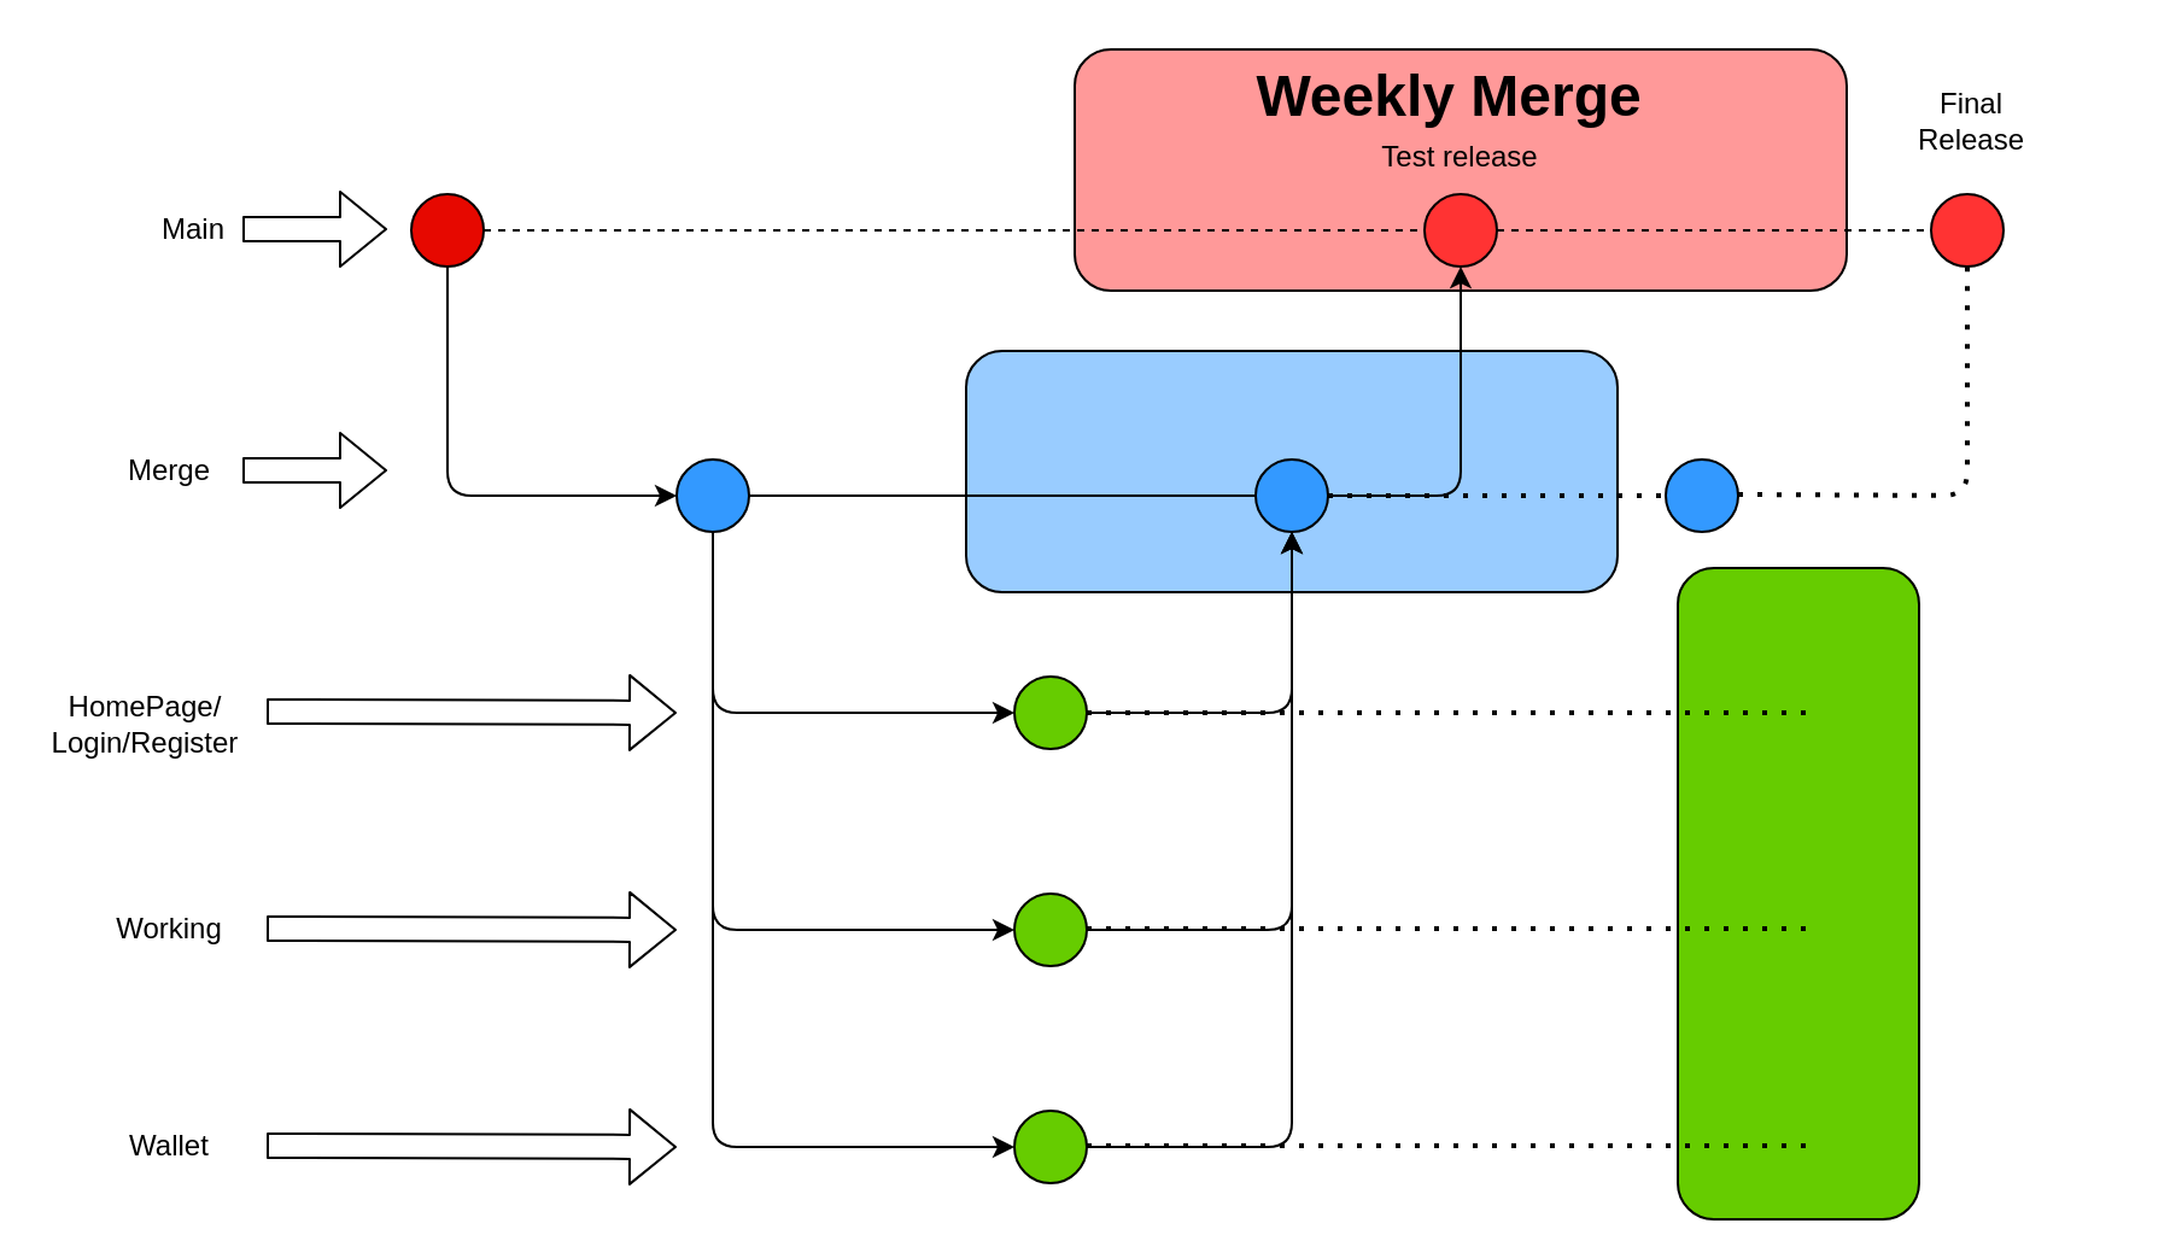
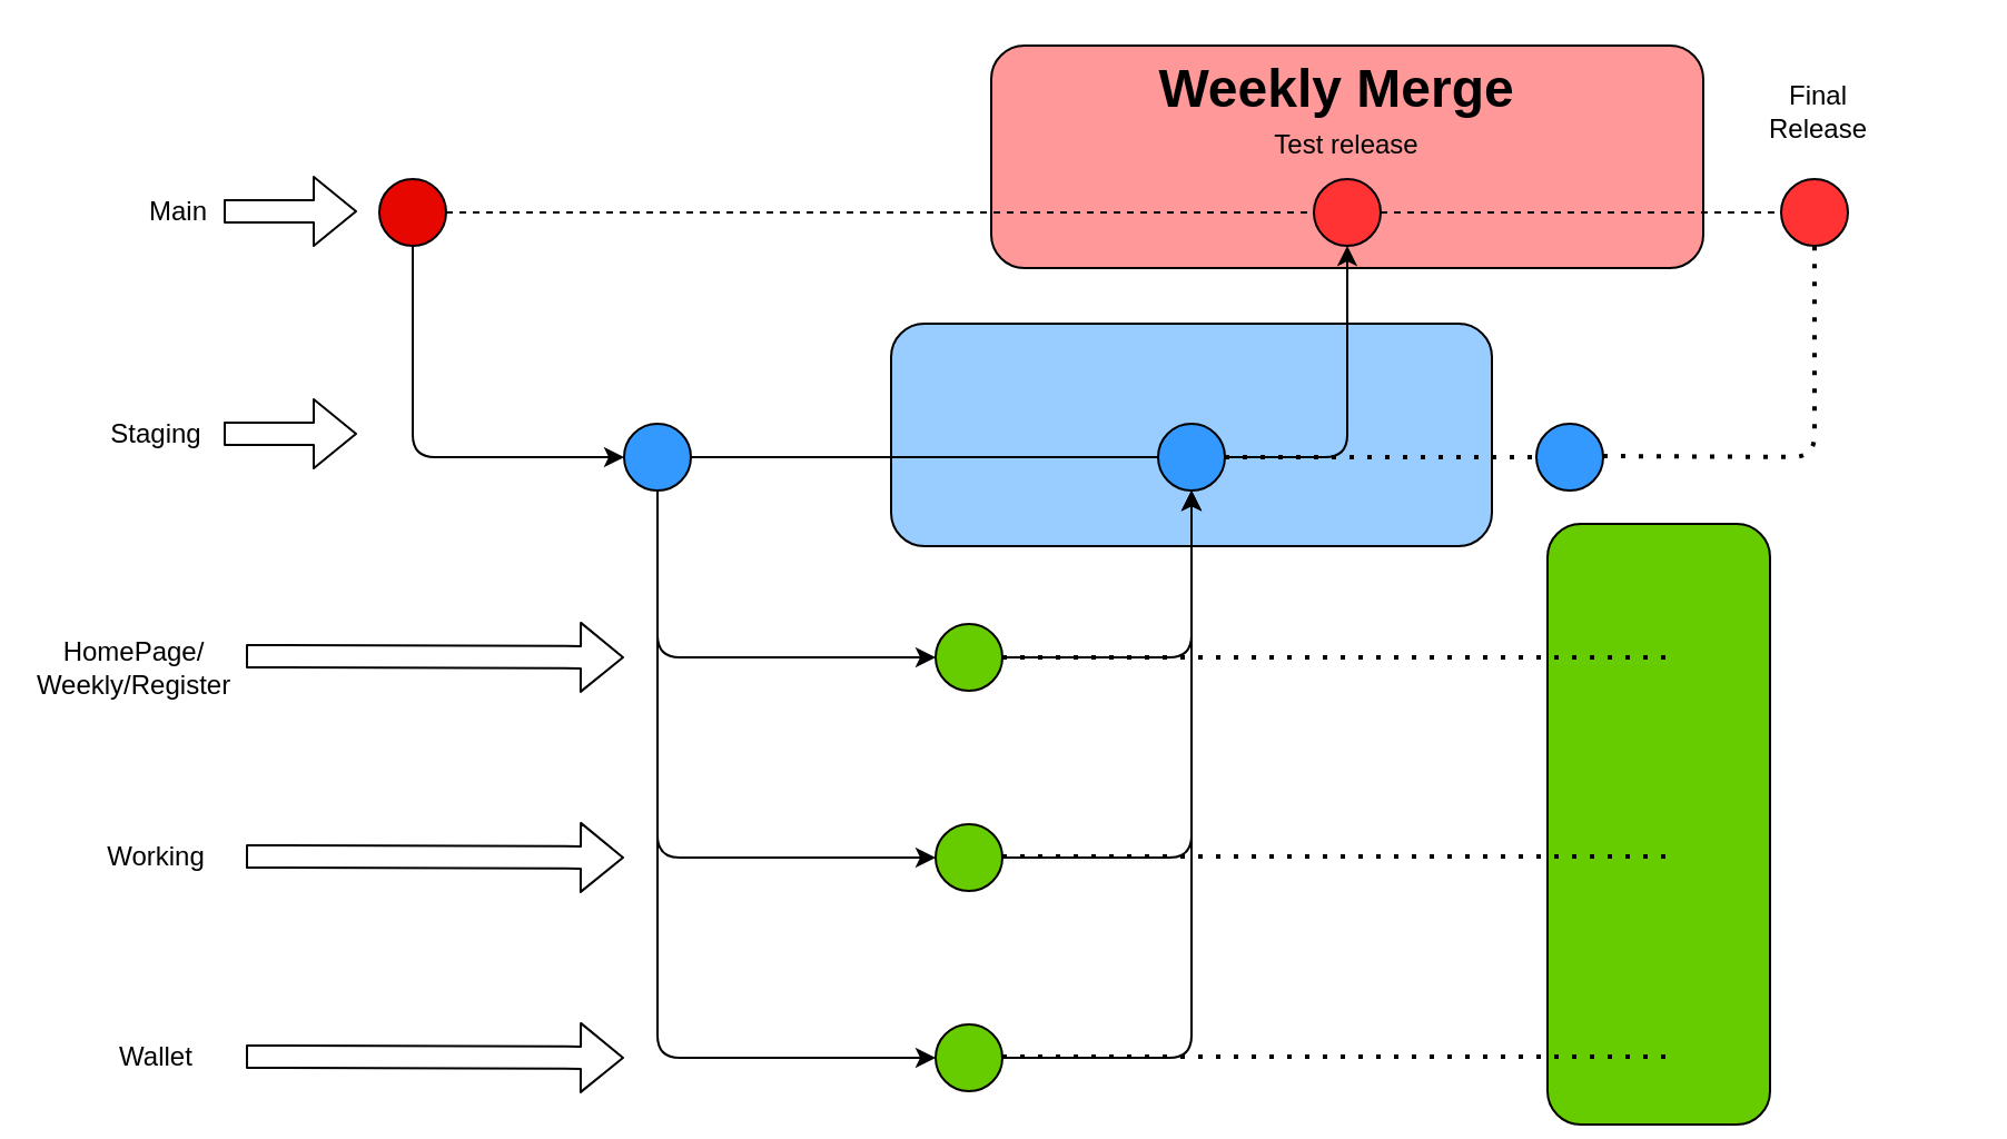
  <mxCell id="0" />
  <mxCell id="1" parent="0" />
  <mxCell id="2" value="" style="rounded=1;whiteSpace=wrap;html=1;rotation=90;fillColor=#66CC00;" vertex="1" parent="1"><mxGeometry x="610" y="320" width="270" height="100" as="geometry" /></mxCell>
  <mxCell id="3" value="" style="rounded=1;whiteSpace=wrap;html=1;fillColor=#99CCFF;" vertex="1" parent="1"><mxGeometry x="400" y="145" width="270" height="100" as="geometry" /></mxCell>
  <mxCell id="4" value="" style="rounded=1;whiteSpace=wrap;html=1;fillColor=#FF9999;" vertex="1" parent="1"><mxGeometry x="445" y="20" width="320" height="100" as="geometry" /></mxCell>
  <mxCell id="5" value="" style="ellipse;whiteSpace=wrap;html=1;aspect=fixed;fillColor=#E60800;" vertex="1" parent="1"><mxGeometry x="170" y="80" width="30" height="30" as="geometry" /></mxCell>
  <mxCell id="6" value="" style="endArrow=none;dashed=1;html=1;entryX=0;entryY=0.5;entryDx=0;entryDy=0;exitX=1;exitY=0.5;exitDx=0;exitDy=0;startArrow=none;" edge="1" parent="1" source="27" target="7"><mxGeometry width="50" height="50" relative="1" as="geometry"><mxPoint x="200" y="90" as="sourcePoint" /><mxPoint x="430" y="90" as="targetPoint" /></mxGeometry></mxCell>
  <mxCell id="7" value="" style="ellipse;whiteSpace=wrap;html=1;aspect=fixed;fillColor=#FF3333;" vertex="1" parent="1"><mxGeometry x="800" y="80" width="30" height="30" as="geometry" /></mxCell>
  <mxCell id="8" value="" style="endArrow=classic;html=1;exitX=0.5;exitY=1;exitDx=0;exitDy=0;entryX=0;entryY=0.5;entryDx=0;entryDy=0;" edge="1" parent="1" source="5" target="9"><mxGeometry width="50" height="50" relative="1" as="geometry"><mxPoint x="520" y="320" as="sourcePoint" /><mxPoint x="280" y="200" as="targetPoint" /><Array as="points"><mxPoint x="185" y="205" /></Array></mxGeometry></mxCell>
  <mxCell id="9" value="" style="ellipse;whiteSpace=wrap;html=1;aspect=fixed;fillColor=#3399FF;" vertex="1" parent="1"><mxGeometry x="280" y="190" width="30" height="30" as="geometry" /></mxCell>
  <mxCell id="10" value="" style="ellipse;whiteSpace=wrap;html=1;aspect=fixed;fillColor=#66CC00;" vertex="1" parent="1"><mxGeometry x="420" y="460" width="30" height="30" as="geometry" /></mxCell>
  <mxCell id="11" value="" style="endArrow=classic;html=1;exitX=0.5;exitY=1;exitDx=0;exitDy=0;entryX=0;entryY=0.5;entryDx=0;entryDy=0;" edge="1" parent="1" source="9" target="12"><mxGeometry width="50" height="50" relative="1" as="geometry"><mxPoint x="520" y="320" as="sourcePoint" /><mxPoint x="420" y="290" as="targetPoint" /><Array as="points"><mxPoint x="295" y="295" /></Array></mxGeometry></mxCell>
  <mxCell id="12" value="" style="ellipse;whiteSpace=wrap;html=1;aspect=fixed;fillColor=#66CC00;" vertex="1" parent="1"><mxGeometry x="420" y="280" width="30" height="30" as="geometry" /></mxCell>
  <mxCell id="13" value="" style="ellipse;whiteSpace=wrap;html=1;aspect=fixed;fillColor=#66CC00;" vertex="1" parent="1"><mxGeometry x="420" y="370" width="30" height="30" as="geometry" /></mxCell>
  <mxCell id="14" value="" style="endArrow=classic;html=1;entryX=0;entryY=0.5;entryDx=0;entryDy=0;exitX=0.5;exitY=1;exitDx=0;exitDy=0;" edge="1" parent="1" source="9" target="13"><mxGeometry width="50" height="50" relative="1" as="geometry"><mxPoint x="300" y="290" as="sourcePoint" /><mxPoint x="300" y="390" as="targetPoint" /><Array as="points"><mxPoint x="295" y="385" /></Array></mxGeometry></mxCell>
  <mxCell id="15" value="Main" style="text;html=1;strokeColor=none;fillColor=none;align=center;verticalAlign=middle;whiteSpace=wrap;rounded=0;" vertex="1" parent="1"><mxGeometry x="50" y="80" width="60" height="30" as="geometry" /></mxCell>
  <mxCell id="16" value="" style="shape=flexArrow;endArrow=classic;html=1;" edge="1" parent="1"><mxGeometry width="50" height="50" relative="1" as="geometry"><mxPoint x="100" y="94.5" as="sourcePoint" /><mxPoint x="160" y="94.5" as="targetPoint" /></mxGeometry></mxCell>
  <mxCell id="17" value="" style="shape=flexArrow;endArrow=classic;html=1;" edge="1" parent="1"><mxGeometry width="50" height="50" relative="1" as="geometry"><mxPoint x="100" y="194.5" as="sourcePoint" /><mxPoint x="160" y="194.5" as="targetPoint" /></mxGeometry></mxCell>
  <mxCell id="18" value="" style="endArrow=classic;html=1;entryX=0;entryY=0.5;entryDx=0;entryDy=0;exitX=0.5;exitY=1;exitDx=0;exitDy=0;" edge="1" parent="1" source="9" target="10"><mxGeometry width="50" height="50" relative="1" as="geometry"><mxPoint x="300" y="220" as="sourcePoint" /><mxPoint x="570" y="190" as="targetPoint" /><Array as="points"><mxPoint x="295" y="475" /></Array></mxGeometry></mxCell>
- <mxCell id="19" value="Merge" style="text;html=1;strokeColor=none;fillColor=none;align=center;verticalAlign=middle;whiteSpace=wrap;rounded=0;" vertex="1" parent="1"><mxGeometry x="40" y="180" width="60" height="30" as="geometry" /></mxCell>
- <mxCell id="20" value="HomePage/&lt;br&gt;Login/Register" style="text;html=1;strokeColor=none;fillColor=none;align=center;verticalAlign=middle;whiteSpace=wrap;rounded=0;" vertex="1" parent="1"><mxGeometry x="20" y="280" width="80" height="40" as="geometry" /></mxCell>
+ <mxCell id="19" value="Staging" style="text;html=1;strokeColor=none;fillColor=none;align=center;verticalAlign=middle;whiteSpace=wrap;rounded=0;" vertex="1" parent="1"><mxGeometry x="40" y="180" width="60" height="30" as="geometry" /></mxCell>
+ <mxCell id="20" value="HomePage/&lt;br&gt;Weekly/Register" style="text;html=1;strokeColor=none;fillColor=none;align=center;verticalAlign=middle;whiteSpace=wrap;rounded=0;" vertex="1" parent="1"><mxGeometry x="20" y="280" width="80" height="40" as="geometry" /></mxCell>
  <mxCell id="21" value="" style="shape=flexArrow;endArrow=classic;html=1;" edge="1" parent="1"><mxGeometry width="50" height="50" relative="1" as="geometry"><mxPoint x="110" y="294.5" as="sourcePoint" /><mxPoint x="280" y="295" as="targetPoint" /></mxGeometry></mxCell>
  <mxCell id="22" value="" style="shape=flexArrow;endArrow=classic;html=1;" edge="1" parent="1"><mxGeometry width="50" height="50" relative="1" as="geometry"><mxPoint x="110" y="384.5" as="sourcePoint" /><mxPoint x="280" y="385" as="targetPoint" /></mxGeometry></mxCell>
  <mxCell id="23" value="" style="shape=flexArrow;endArrow=classic;html=1;" edge="1" parent="1"><mxGeometry width="50" height="50" relative="1" as="geometry"><mxPoint x="110" y="474.5" as="sourcePoint" /><mxPoint x="280" y="475" as="targetPoint" /></mxGeometry></mxCell>
  <mxCell id="24" value="Working" style="text;html=1;strokeColor=none;fillColor=none;align=center;verticalAlign=middle;whiteSpace=wrap;rounded=0;" vertex="1" parent="1"><mxGeometry x="40" y="370" width="60" height="30" as="geometry" /></mxCell>
  <mxCell id="25" value="Wallet" style="text;html=1;strokeColor=none;fillColor=none;align=center;verticalAlign=middle;whiteSpace=wrap;rounded=0;" vertex="1" parent="1"><mxGeometry x="40" y="460" width="60" height="30" as="geometry" /></mxCell>
  <mxCell id="26" value="" style="endArrow=none;dashed=1;html=1;entryX=0;entryY=0.5;entryDx=0;entryDy=0;exitX=1;exitY=0.5;exitDx=0;exitDy=0;" edge="1" parent="1" source="5" target="27"><mxGeometry width="50" height="50" relative="1" as="geometry"><mxPoint x="200" y="95" as="sourcePoint" /><mxPoint x="800" y="95" as="targetPoint" /></mxGeometry></mxCell>
  <mxCell id="27" value="" style="ellipse;whiteSpace=wrap;html=1;aspect=fixed;fillColor=#FF3333;" vertex="1" parent="1"><mxGeometry x="590" y="80" width="30" height="30" as="geometry" /></mxCell>
  <mxCell id="28" value="Test release" style="text;html=1;strokeColor=none;fillColor=none;align=center;verticalAlign=middle;whiteSpace=wrap;rounded=0;" vertex="1" parent="1"><mxGeometry x="570" y="50" width="70" height="30" as="geometry" /></mxCell>
  <mxCell id="29" value="" style="endArrow=classic;html=1;exitX=1;exitY=0.5;exitDx=0;exitDy=0;entryX=0.5;entryY=1;entryDx=0;entryDy=0;startArrow=none;" edge="1" parent="1" source="31" target="27"><mxGeometry width="50" height="50" relative="1" as="geometry"><mxPoint x="520" y="230" as="sourcePoint" /><mxPoint x="570" y="180" as="targetPoint" /><Array as="points"><mxPoint x="605" y="205" /></Array></mxGeometry></mxCell>
  <mxCell id="30" value="" style="endArrow=none;html=1;exitX=1;exitY=0.5;exitDx=0;exitDy=0;entryX=0;entryY=0.5;entryDx=0;entryDy=0;" edge="1" parent="1" source="9" target="31"><mxGeometry width="50" height="50" relative="1" as="geometry"><mxPoint x="310" y="205" as="sourcePoint" /><mxPoint x="605" y="110" as="targetPoint" /><Array as="points" /></mxGeometry></mxCell>
  <mxCell id="31" value="" style="ellipse;whiteSpace=wrap;html=1;aspect=fixed;fillColor=#3399FF;" vertex="1" parent="1"><mxGeometry x="520" y="190" width="30" height="30" as="geometry" /></mxCell>
  <mxCell id="32" value="" style="endArrow=classic;html=1;exitX=1;exitY=0.5;exitDx=0;exitDy=0;entryX=0.5;entryY=1;entryDx=0;entryDy=0;" edge="1" parent="1" source="12" target="31"><mxGeometry width="50" height="50" relative="1" as="geometry"><mxPoint x="520" y="230" as="sourcePoint" /><mxPoint x="570" y="180" as="targetPoint" /><Array as="points"><mxPoint x="535" y="295" /></Array></mxGeometry></mxCell>
  <mxCell id="33" value="" style="endArrow=classic;html=1;exitX=1;exitY=0.5;exitDx=0;exitDy=0;entryX=0.5;entryY=1;entryDx=0;entryDy=0;" edge="1" parent="1" target="31"><mxGeometry width="50" height="50" relative="1" as="geometry"><mxPoint x="450" y="385" as="sourcePoint" /><mxPoint x="535" y="310" as="targetPoint" /><Array as="points"><mxPoint x="535" y="385" /></Array></mxGeometry></mxCell>
  <mxCell id="34" value="" style="endArrow=classic;html=1;exitX=1;exitY=0.5;exitDx=0;exitDy=0;" edge="1" parent="1"><mxGeometry width="50" height="50" relative="1" as="geometry"><mxPoint x="450" y="475" as="sourcePoint" /><mxPoint x="535" y="220" as="targetPoint" /><Array as="points"><mxPoint x="535" y="475" /></Array></mxGeometry></mxCell>
  <mxCell id="35" value="" style="ellipse;whiteSpace=wrap;html=1;aspect=fixed;fillColor=#3399FF;" vertex="1" parent="1"><mxGeometry x="690" y="190" width="30" height="30" as="geometry" /></mxCell>
  <mxCell id="36" value="" style="endArrow=none;dashed=1;html=1;dashPattern=1 3;strokeWidth=2;entryX=0;entryY=0.5;entryDx=0;entryDy=0;exitX=1;exitY=0.5;exitDx=0;exitDy=0;" edge="1" parent="1" source="31" target="35"><mxGeometry width="50" height="50" relative="1" as="geometry"><mxPoint x="520" y="230" as="sourcePoint" /><mxPoint x="570" y="180" as="targetPoint" /></mxGeometry></mxCell>
  <mxCell id="37" value="" style="endArrow=none;dashed=1;html=1;dashPattern=1 3;strokeWidth=2;entryX=0.5;entryY=1;entryDx=0;entryDy=0;exitX=1;exitY=0.5;exitDx=0;exitDy=0;" edge="1" parent="1" target="7"><mxGeometry width="50" height="50" relative="1" as="geometry"><mxPoint x="720" y="204.5" as="sourcePoint" /><mxPoint x="860" y="204.5" as="targetPoint" /><Array as="points"><mxPoint x="815" y="205" /></Array></mxGeometry></mxCell>
  <mxCell id="38" value="Weekly Merge" style="text;strokeColor=none;fillColor=none;html=1;fontSize=24;fontStyle=1;verticalAlign=middle;align=center;" vertex="1" parent="1"><mxGeometry x="550" y="20" width="100" height="40" as="geometry" /></mxCell>
  <mxCell id="39" value="Final Release" style="text;html=1;strokeColor=none;fillColor=none;align=center;verticalAlign=middle;whiteSpace=wrap;rounded=0;" vertex="1" parent="1"><mxGeometry x="787" y="35" width="60" height="30" as="geometry" /></mxCell>
  <mxCell id="40" value="" style="endArrow=none;dashed=1;html=1;dashPattern=1 3;strokeWidth=2;exitX=1;exitY=0.5;exitDx=0;exitDy=0;" edge="1" parent="1" source="12"><mxGeometry width="50" height="50" relative="1" as="geometry"><mxPoint x="520" y="220" as="sourcePoint" /><mxPoint x="750" y="295" as="targetPoint" /><Array as="points" /></mxGeometry></mxCell>
  <mxCell id="41" value="" style="endArrow=none;dashed=1;html=1;dashPattern=1 3;strokeWidth=2;exitX=1;exitY=0.5;exitDx=0;exitDy=0;" edge="1" parent="1"><mxGeometry width="50" height="50" relative="1" as="geometry"><mxPoint x="450" y="384.5" as="sourcePoint" /><mxPoint x="750" y="384.5" as="targetPoint" /><Array as="points" /></mxGeometry></mxCell>
  <mxCell id="42" value="" style="endArrow=none;dashed=1;html=1;dashPattern=1 3;strokeWidth=2;exitX=1;exitY=0.5;exitDx=0;exitDy=0;" edge="1" parent="1"><mxGeometry width="50" height="50" relative="1" as="geometry"><mxPoint x="450" y="474.5" as="sourcePoint" /><mxPoint x="750" y="474.5" as="targetPoint" /><Array as="points" /></mxGeometry></mxCell>
